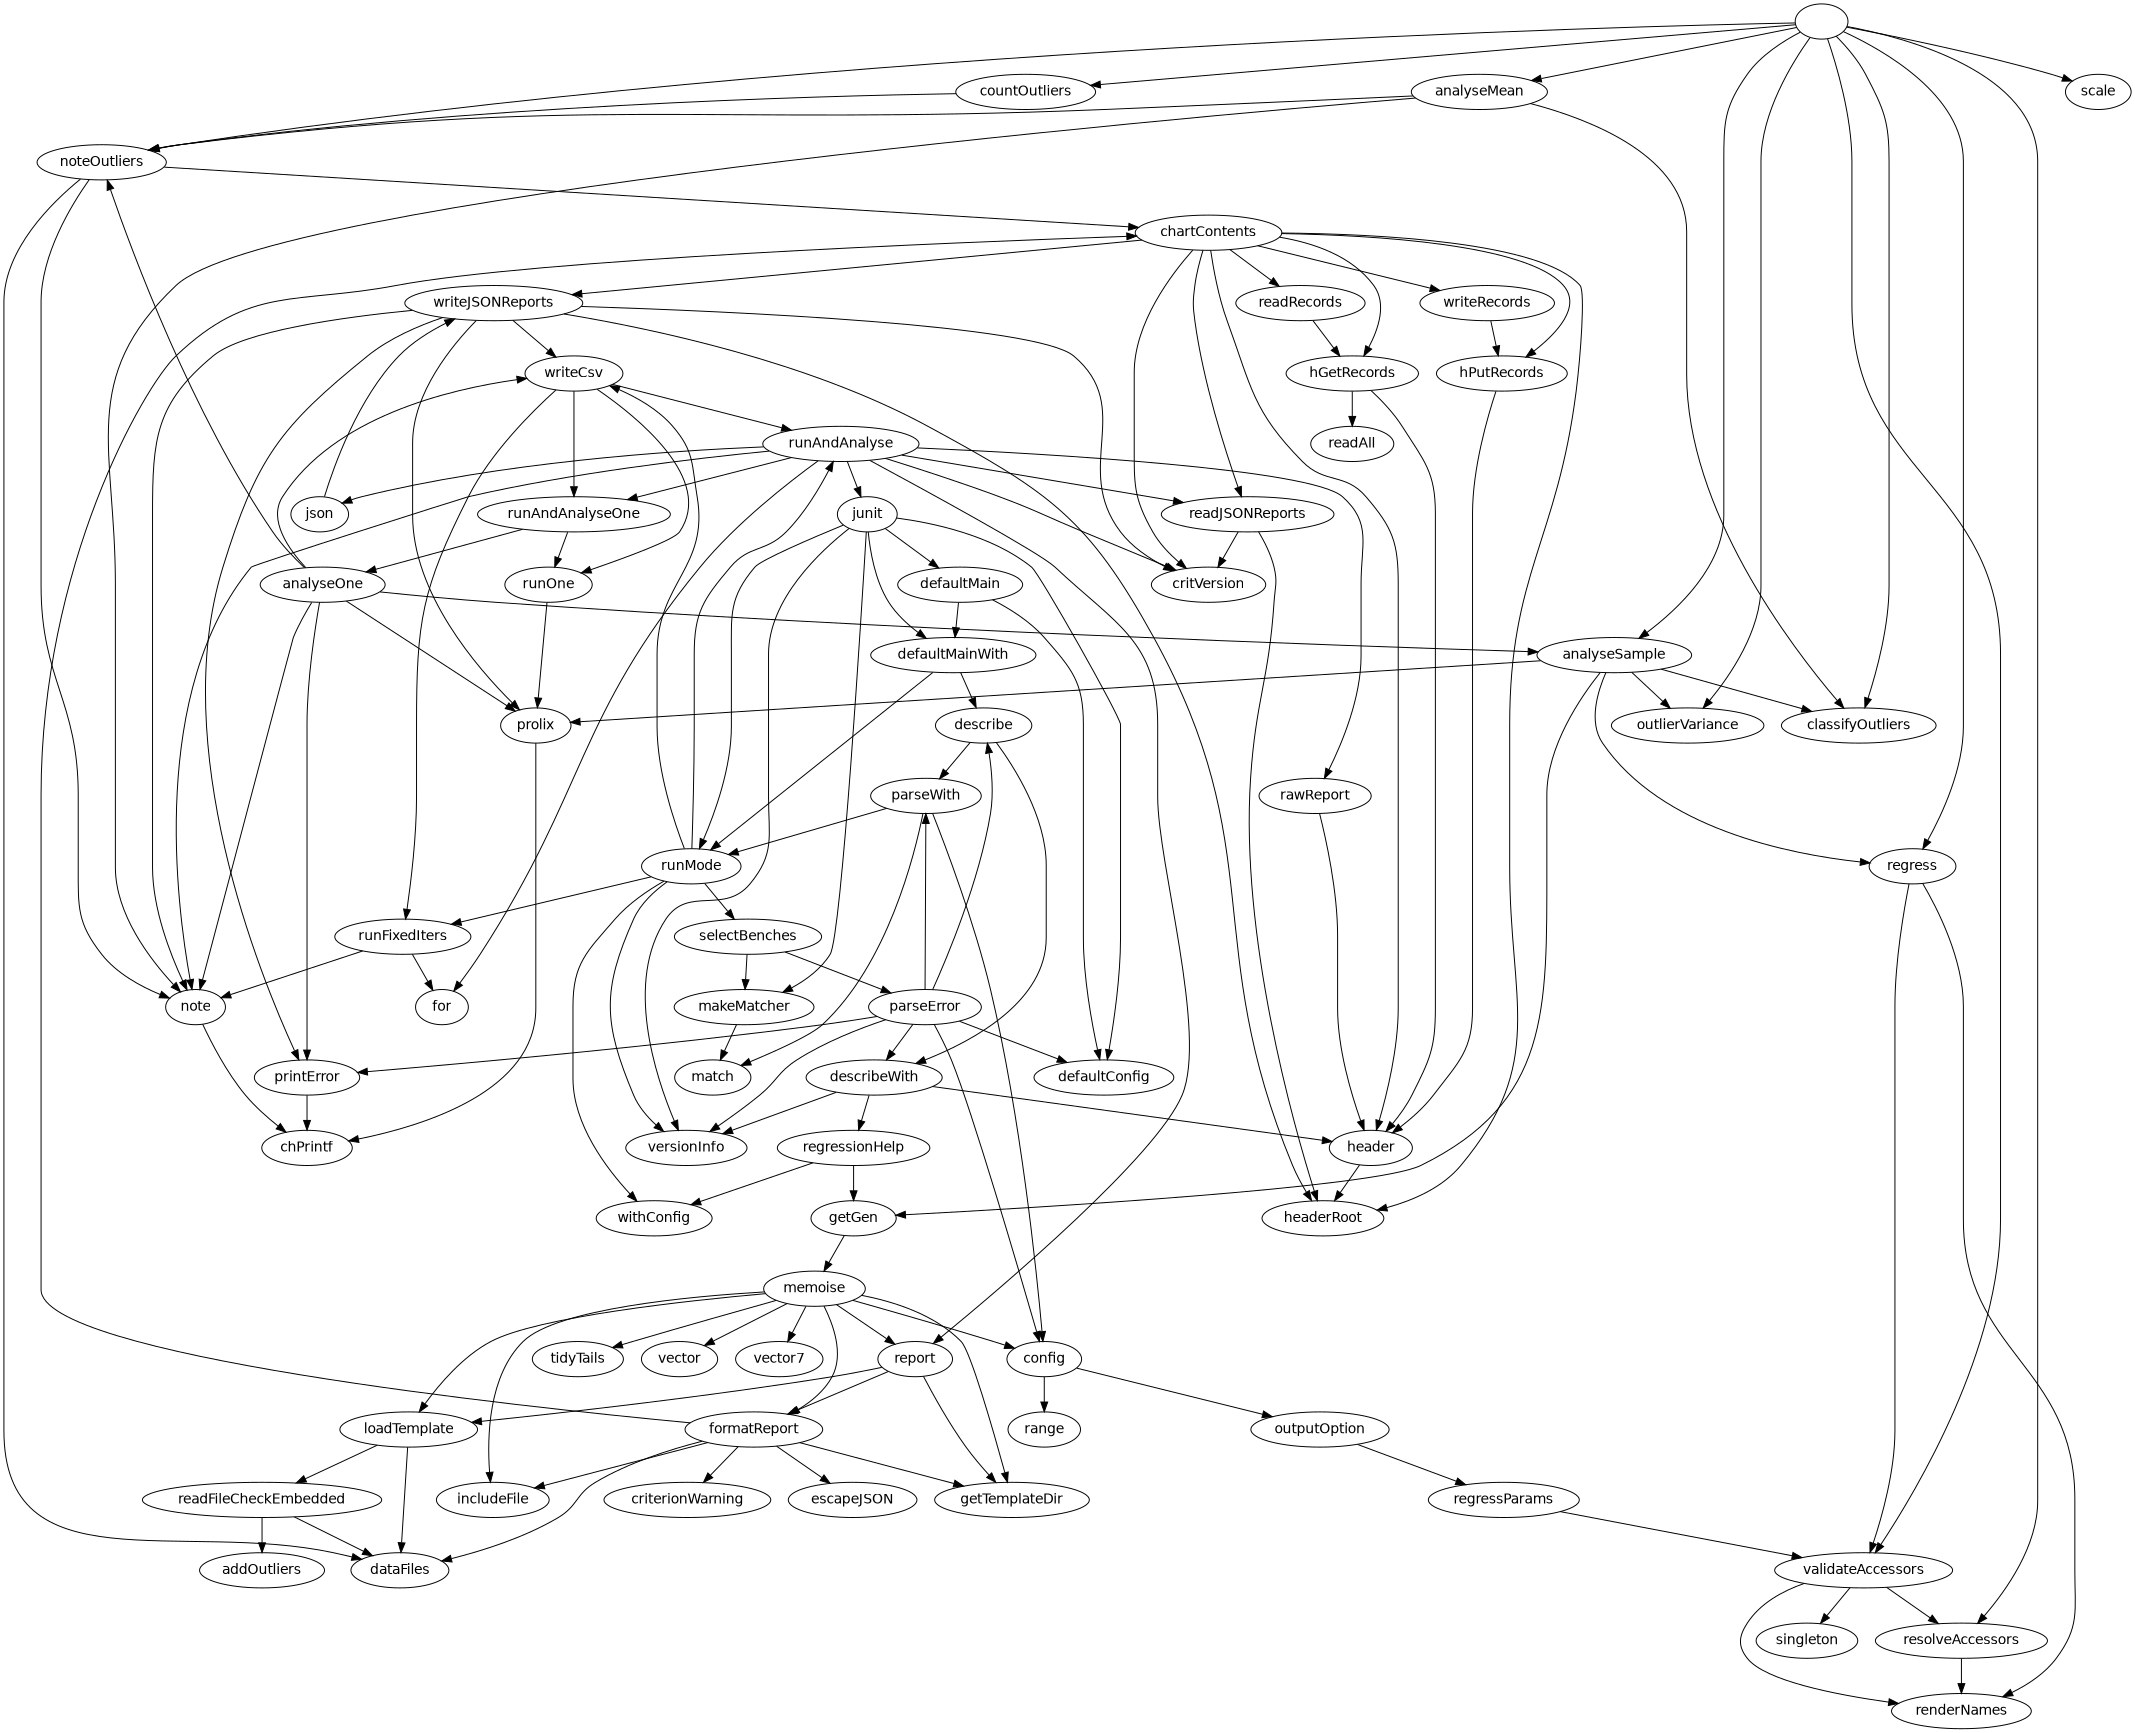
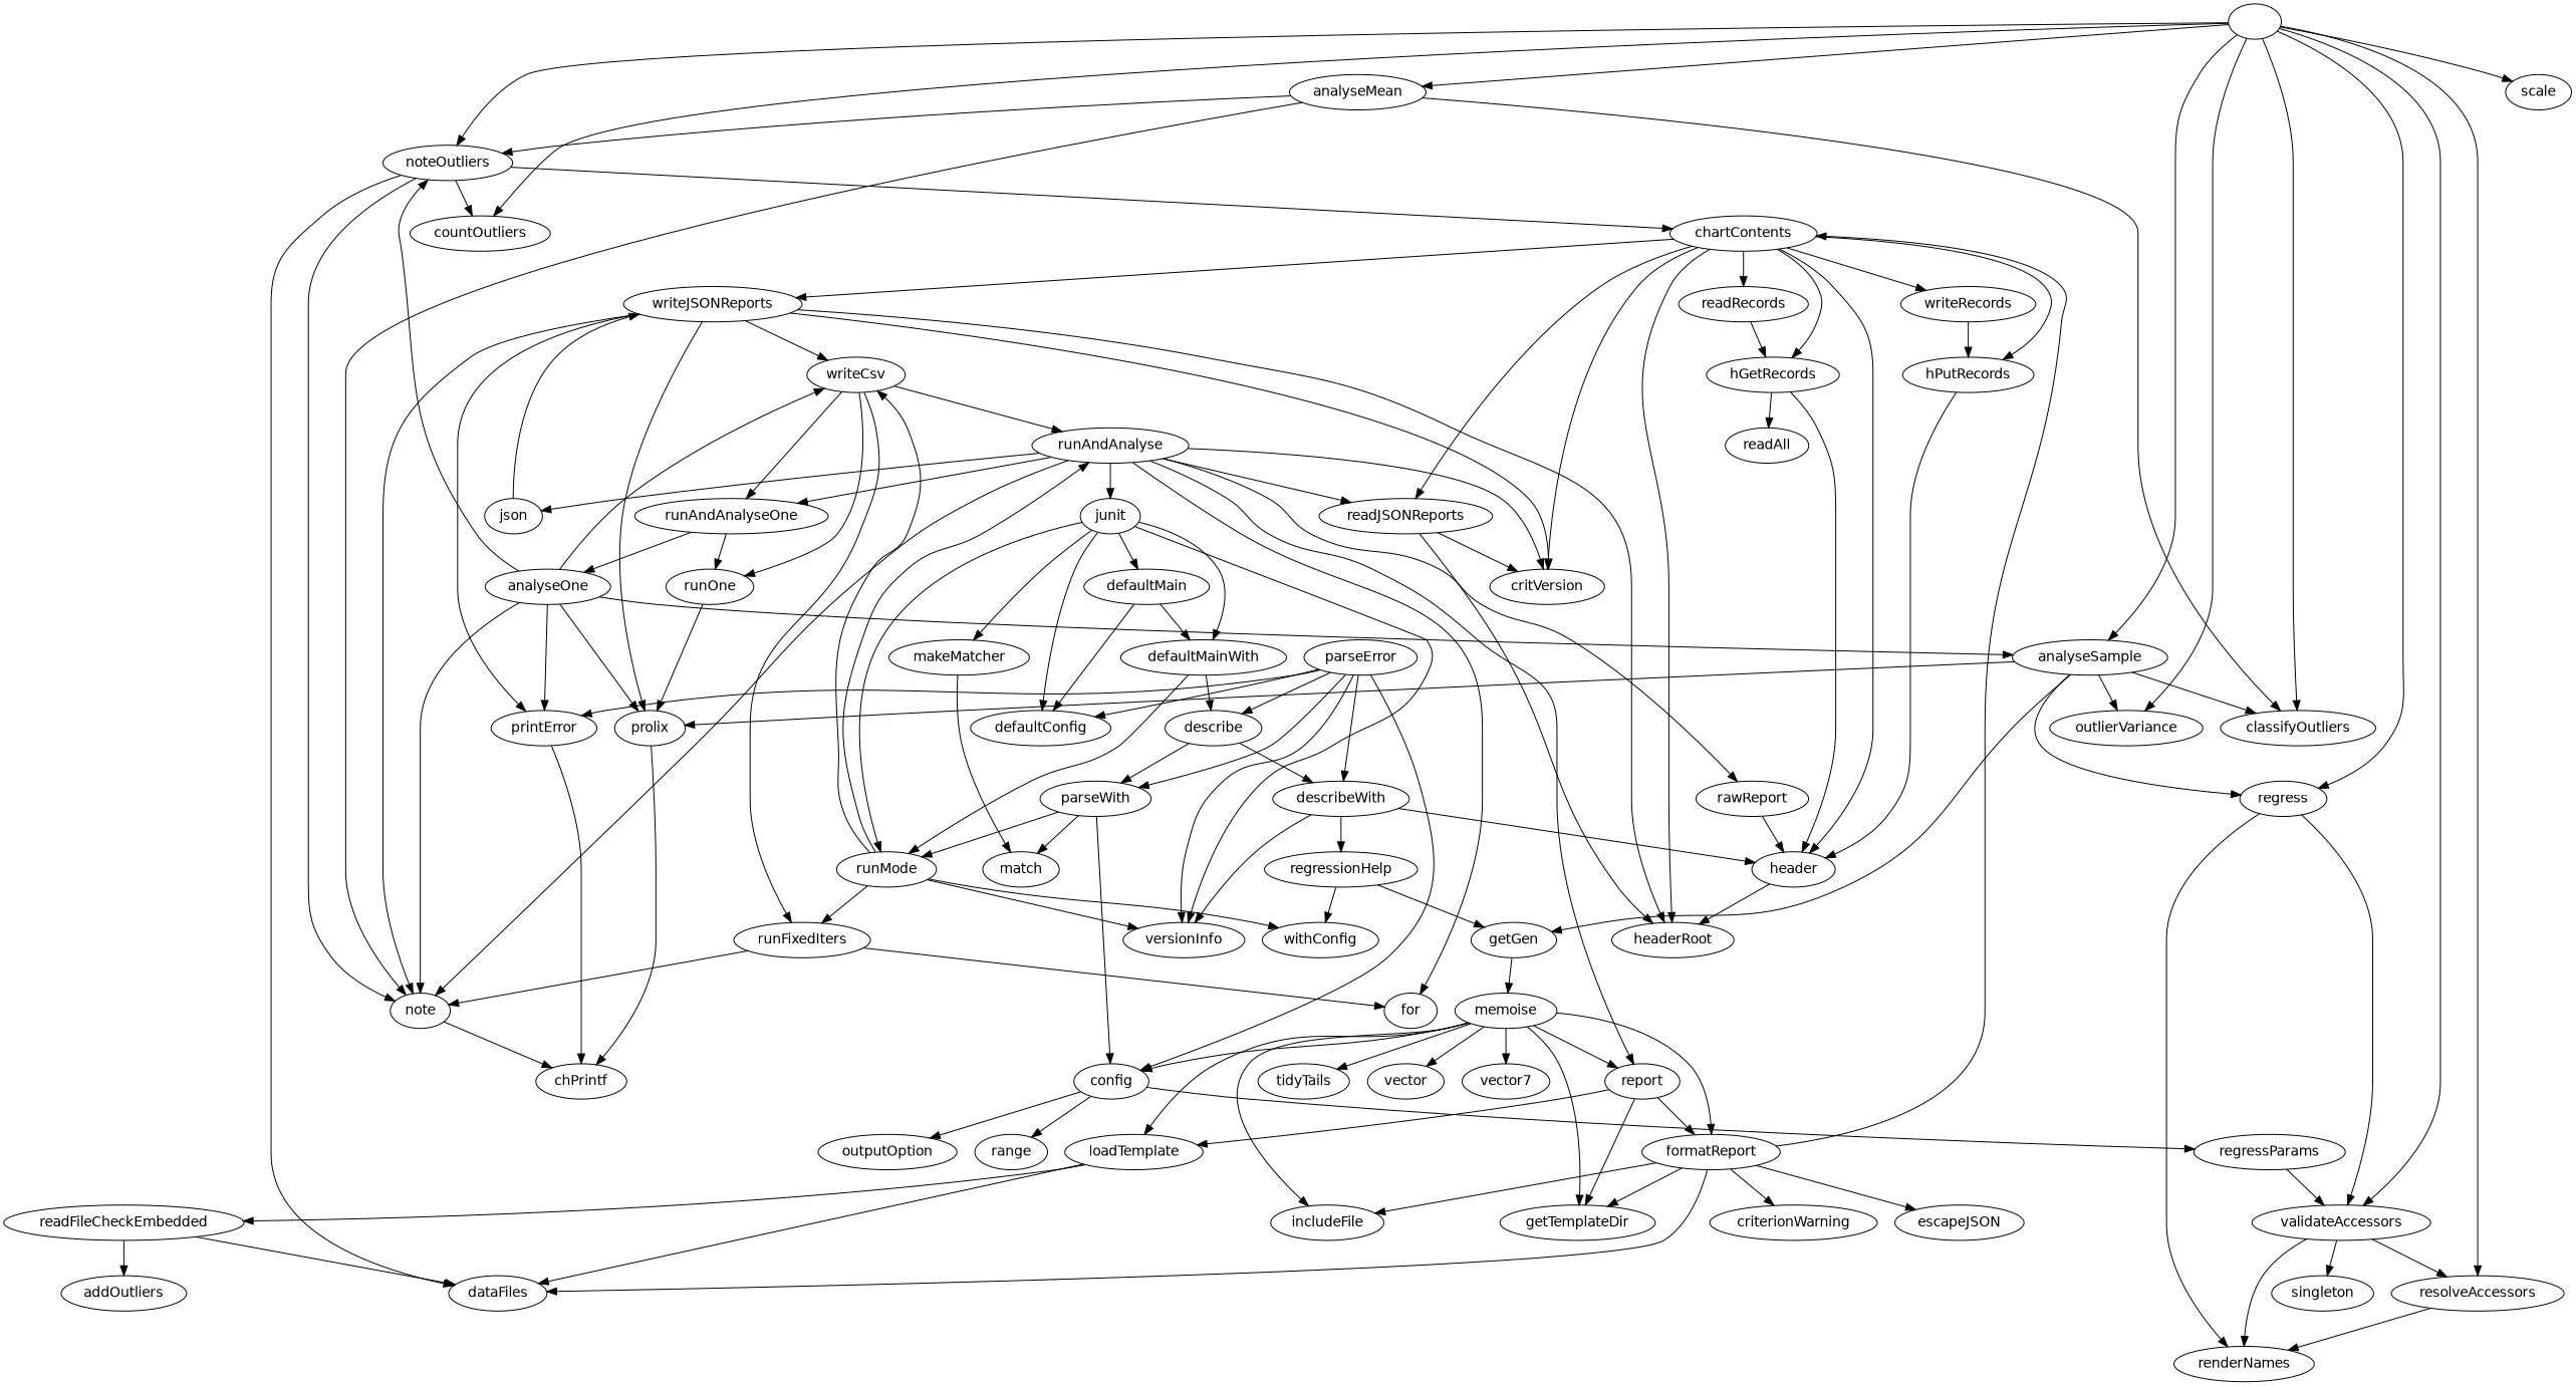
  strict digraph {
    fontname="DejaVu Sans"
    node [fontname="DejaVu Sans" style=solid]
    edge [fontname="DejaVu Sans"]
    analyseMean
    classifyOutliers
    note
    noteOutliers
    chPrintf
    chartContents
    countOutliers
    dataFiles
    analyseOne
    analyseSample
    printError
    prolix
    writeCsv
    getGen
    outlierVariance
    regress
    runAndAnalyse
    runAndAnalyseOne
    runOne
    runFixedIters
    memoise
    renderNames
    validateAccessors
    critVersion
    hGetRecords
    hPutRecords
    header
    headerRoot
    readJSONReports
    readRecords
    writeJSONReports
    writeRecords
    readAll
    config
    outputOption
    range
    regressParams
    defaultMain
    defaultConfig
    defaultMainWith
    describe
    runMode
    describeWith
    parseWith
    versionInfo
    withConfig
-   selectBenches
    regressionHelp
    match
    formatReport
    criterionWarning
    escapeJSON
    getTemplateDir
    includeFile
    loadTemplate
    report
    tidyTails
    vector
    n59 [label=vector7]
    json
    junit
    makeMatcher
    readFileCheckEmbedded
    addOutliers
    parseError
    rawReport
    resolveAccessors
    singleton
    for
    "" [style=""]
    scale
    analyseMean -> classifyOutliers
    analyseMean -> note
    analyseMean -> noteOutliers
    note -> chPrintf
    noteOutliers -> note
    noteOutliers -> chartContents
-   countOutliers -> noteOutliers
+   noteOutliers -> countOutliers
    noteOutliers -> dataFiles
    chartContents -> critVersion
    chartContents -> hGetRecords
    chartContents -> hPutRecords
    chartContents -> header
    chartContents -> headerRoot
    chartContents -> readJSONReports
    chartContents -> readRecords
    chartContents -> writeJSONReports
    chartContents -> writeRecords
    analyseOne -> note
    analyseOne -> noteOutliers
    analyseOne -> analyseSample
    analyseOne -> printError
    analyseOne -> prolix
    analyseOne -> writeCsv
    analyseSample -> classifyOutliers
    analyseSample -> prolix
    analyseSample -> getGen
    analyseSample -> outlierVariance
    analyseSample -> regress
    printError -> chPrintf
    prolix -> chPrintf
    writeCsv -> runAndAnalyse
    writeCsv -> runAndAnalyseOne
    writeCsv -> runOne
    writeCsv -> runFixedIters
    getGen -> memoise
    regress -> renderNames
    regress -> validateAccessors
    runAndAnalyse -> note
    runAndAnalyse -> runAndAnalyseOne
    runAndAnalyse -> critVersion
    runAndAnalyse -> readJSONReports
    runAndAnalyse -> report
    runAndAnalyse -> json
    runAndAnalyse -> junit
    runAndAnalyse -> rawReport
    runAndAnalyse -> for
    runAndAnalyseOne -> analyseOne
    runAndAnalyseOne -> runOne
    runOne -> prolix
    runFixedIters -> note
    runFixedIters -> for
    memoise -> config
    memoise -> formatReport
    memoise -> getTemplateDir
    memoise -> includeFile
    memoise -> loadTemplate
    memoise -> report
    memoise -> tidyTails
    memoise -> vector
    memoise -> n59
    validateAccessors -> renderNames
    validateAccessors -> resolveAccessors
    validateAccessors -> singleton
    hGetRecords -> header
    hGetRecords -> readAll
    hPutRecords -> header
    header -> headerRoot
    readJSONReports -> critVersion
    readJSONReports -> headerRoot
    readRecords -> hGetRecords
    writeJSONReports -> note
    writeJSONReports -> printError
    writeJSONReports -> prolix
    writeJSONReports -> writeCsv
    writeJSONReports -> critVersion
    writeJSONReports -> headerRoot
    writeRecords -> hPutRecords
    config -> outputOption
    config -> range
-   outputOption -> regressParams
+   config -> regressParams
    regressParams -> validateAccessors
    defaultMain -> defaultConfig
    defaultMain -> defaultMainWith
    defaultMainWith -> describe
    defaultMainWith -> runMode
    describe -> describeWith
    describe -> parseWith
    runMode -> writeCsv
    runMode -> runAndAnalyse
    runMode -> runFixedIters
    runMode -> versionInfo
    runMode -> withConfig
-   runMode -> selectBenches
    describeWith -> header
    describeWith -> versionInfo
    describeWith -> regressionHelp
    parseWith -> config
    parseWith -> runMode
    parseWith -> match
-   selectBenches -> makeMatcher
-   selectBenches -> parseError
    regressionHelp -> getGen
    regressionHelp -> withConfig
    formatReport -> chartContents
    formatReport -> dataFiles
    formatReport -> criterionWarning
    formatReport -> escapeJSON
    formatReport -> getTemplateDir
    formatReport -> includeFile
    loadTemplate -> dataFiles
    loadTemplate -> readFileCheckEmbedded
    report -> formatReport
    report -> getTemplateDir
    report -> loadTemplate
    json -> writeJSONReports
    junit -> defaultMain
    junit -> defaultConfig
    junit -> defaultMainWith
    junit -> runMode
    junit -> versionInfo
    junit -> makeMatcher
    makeMatcher -> match
    readFileCheckEmbedded -> dataFiles
    readFileCheckEmbedded -> addOutliers
    parseError -> printError
    parseError -> config
    parseError -> defaultConfig
    parseError -> describe
    parseError -> describeWith
    parseError -> parseWith
    parseError -> versionInfo
    rawReport -> header
    resolveAccessors -> renderNames
    "" -> analyseMean
    "" -> classifyOutliers
    "" -> noteOutliers
    "" -> countOutliers
    "" -> analyseSample
    "" -> outlierVariance
    "" -> regress
    "" -> validateAccessors
    "" -> resolveAccessors
    "" -> scale
  }
